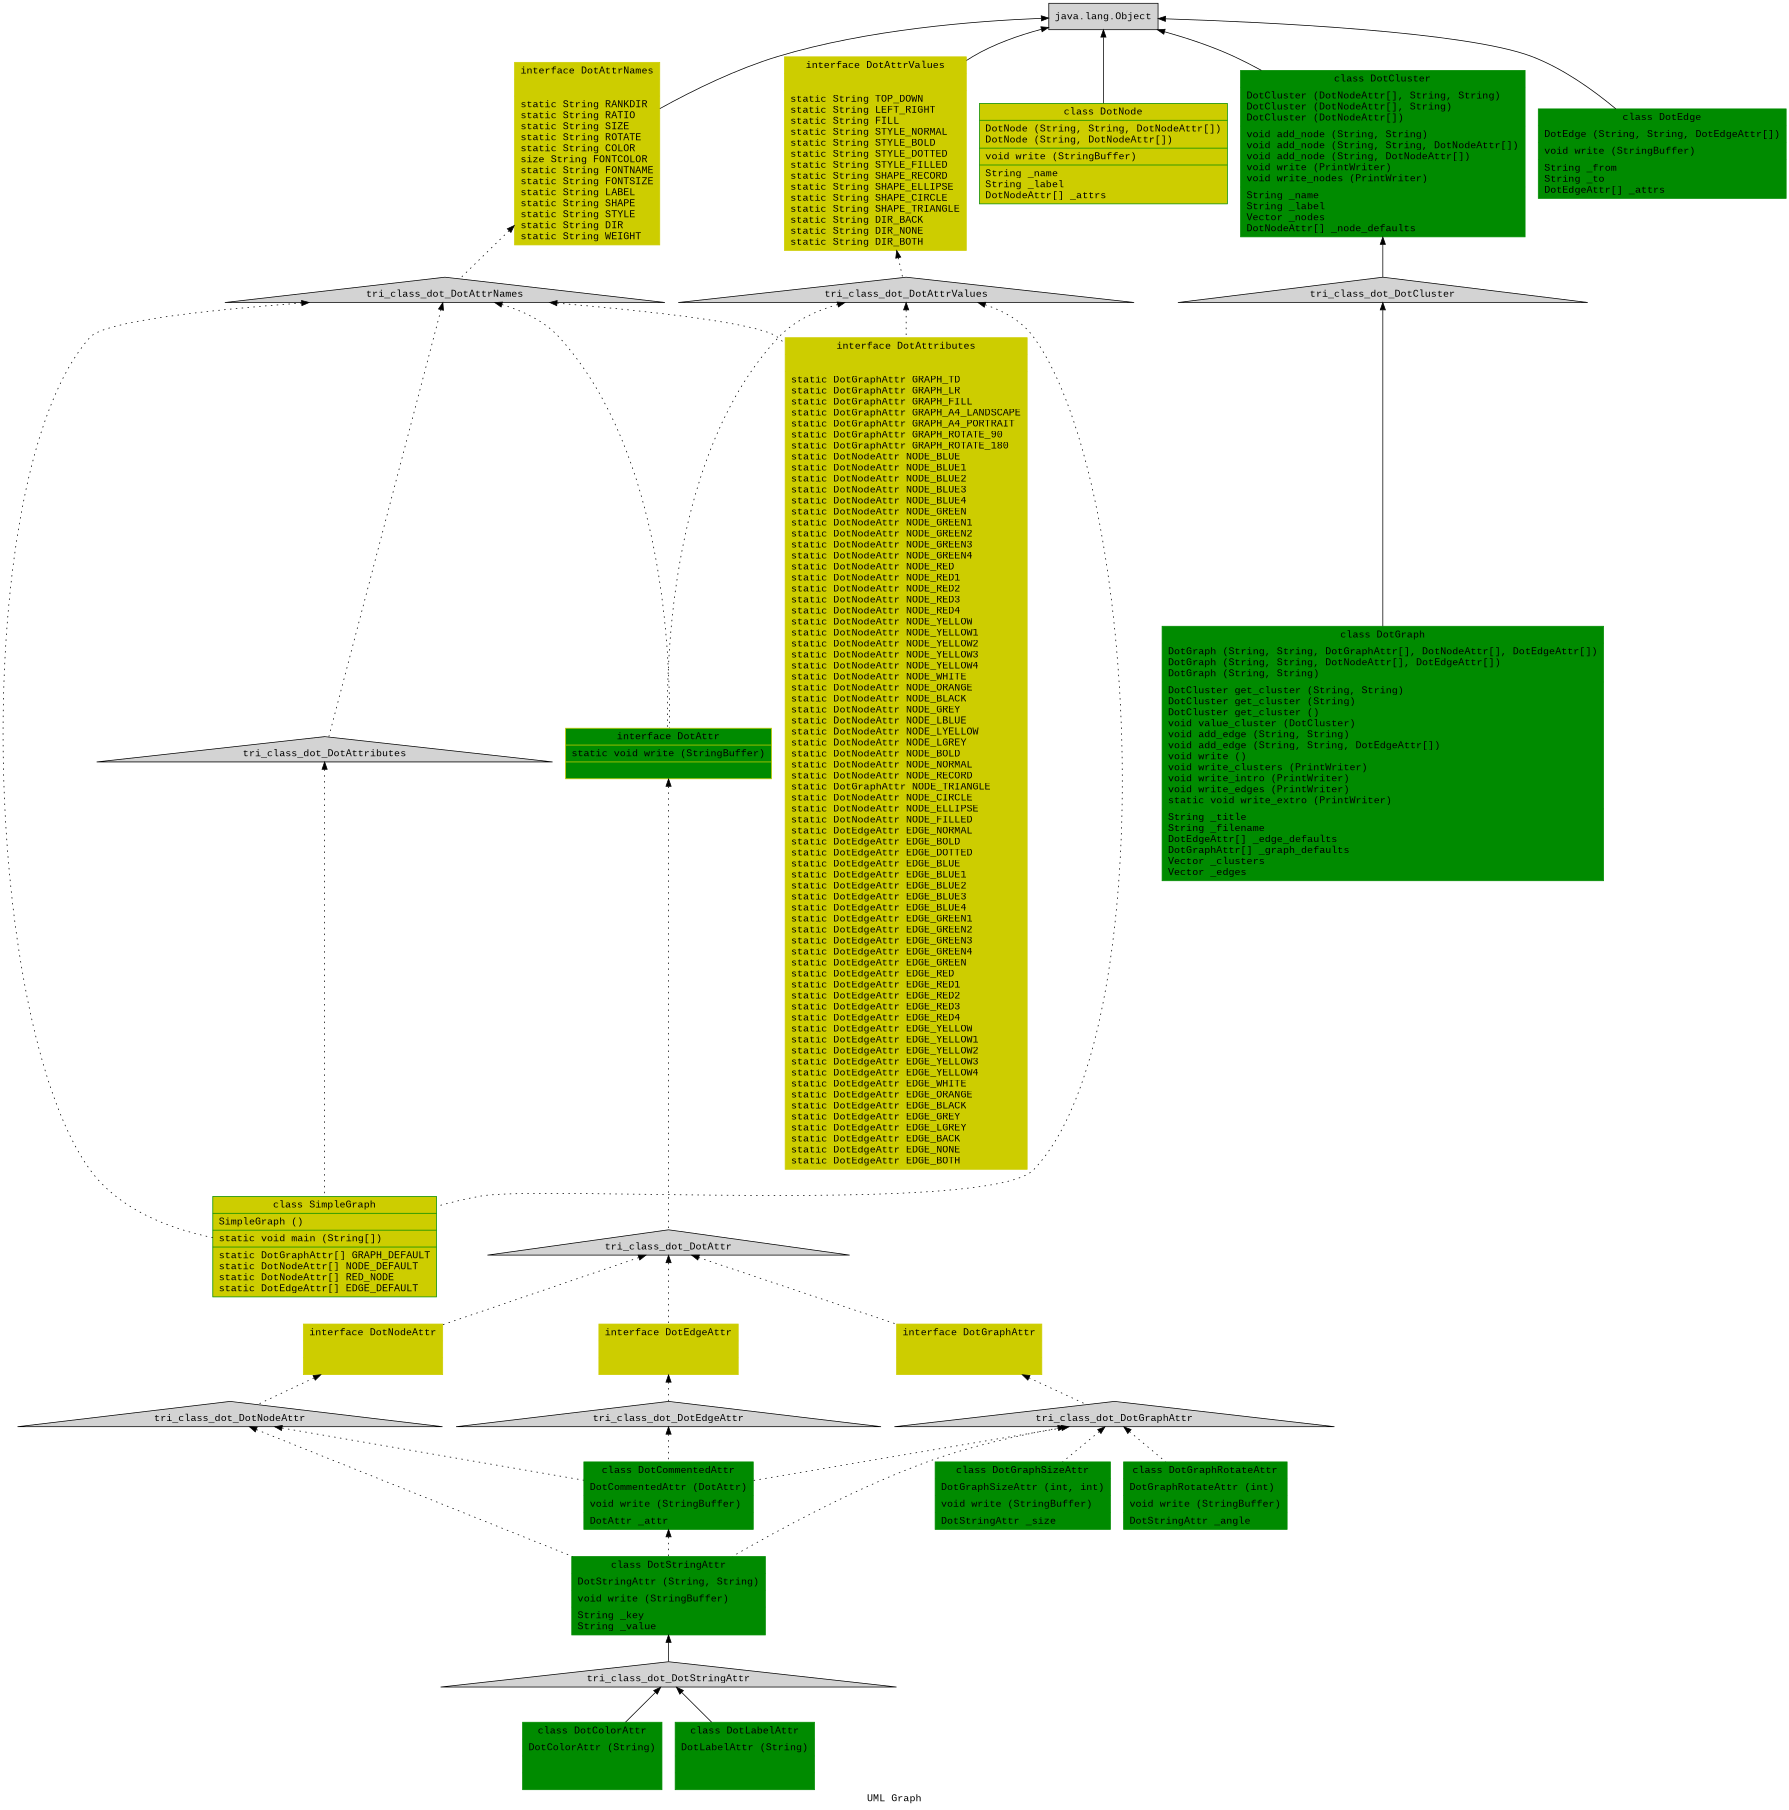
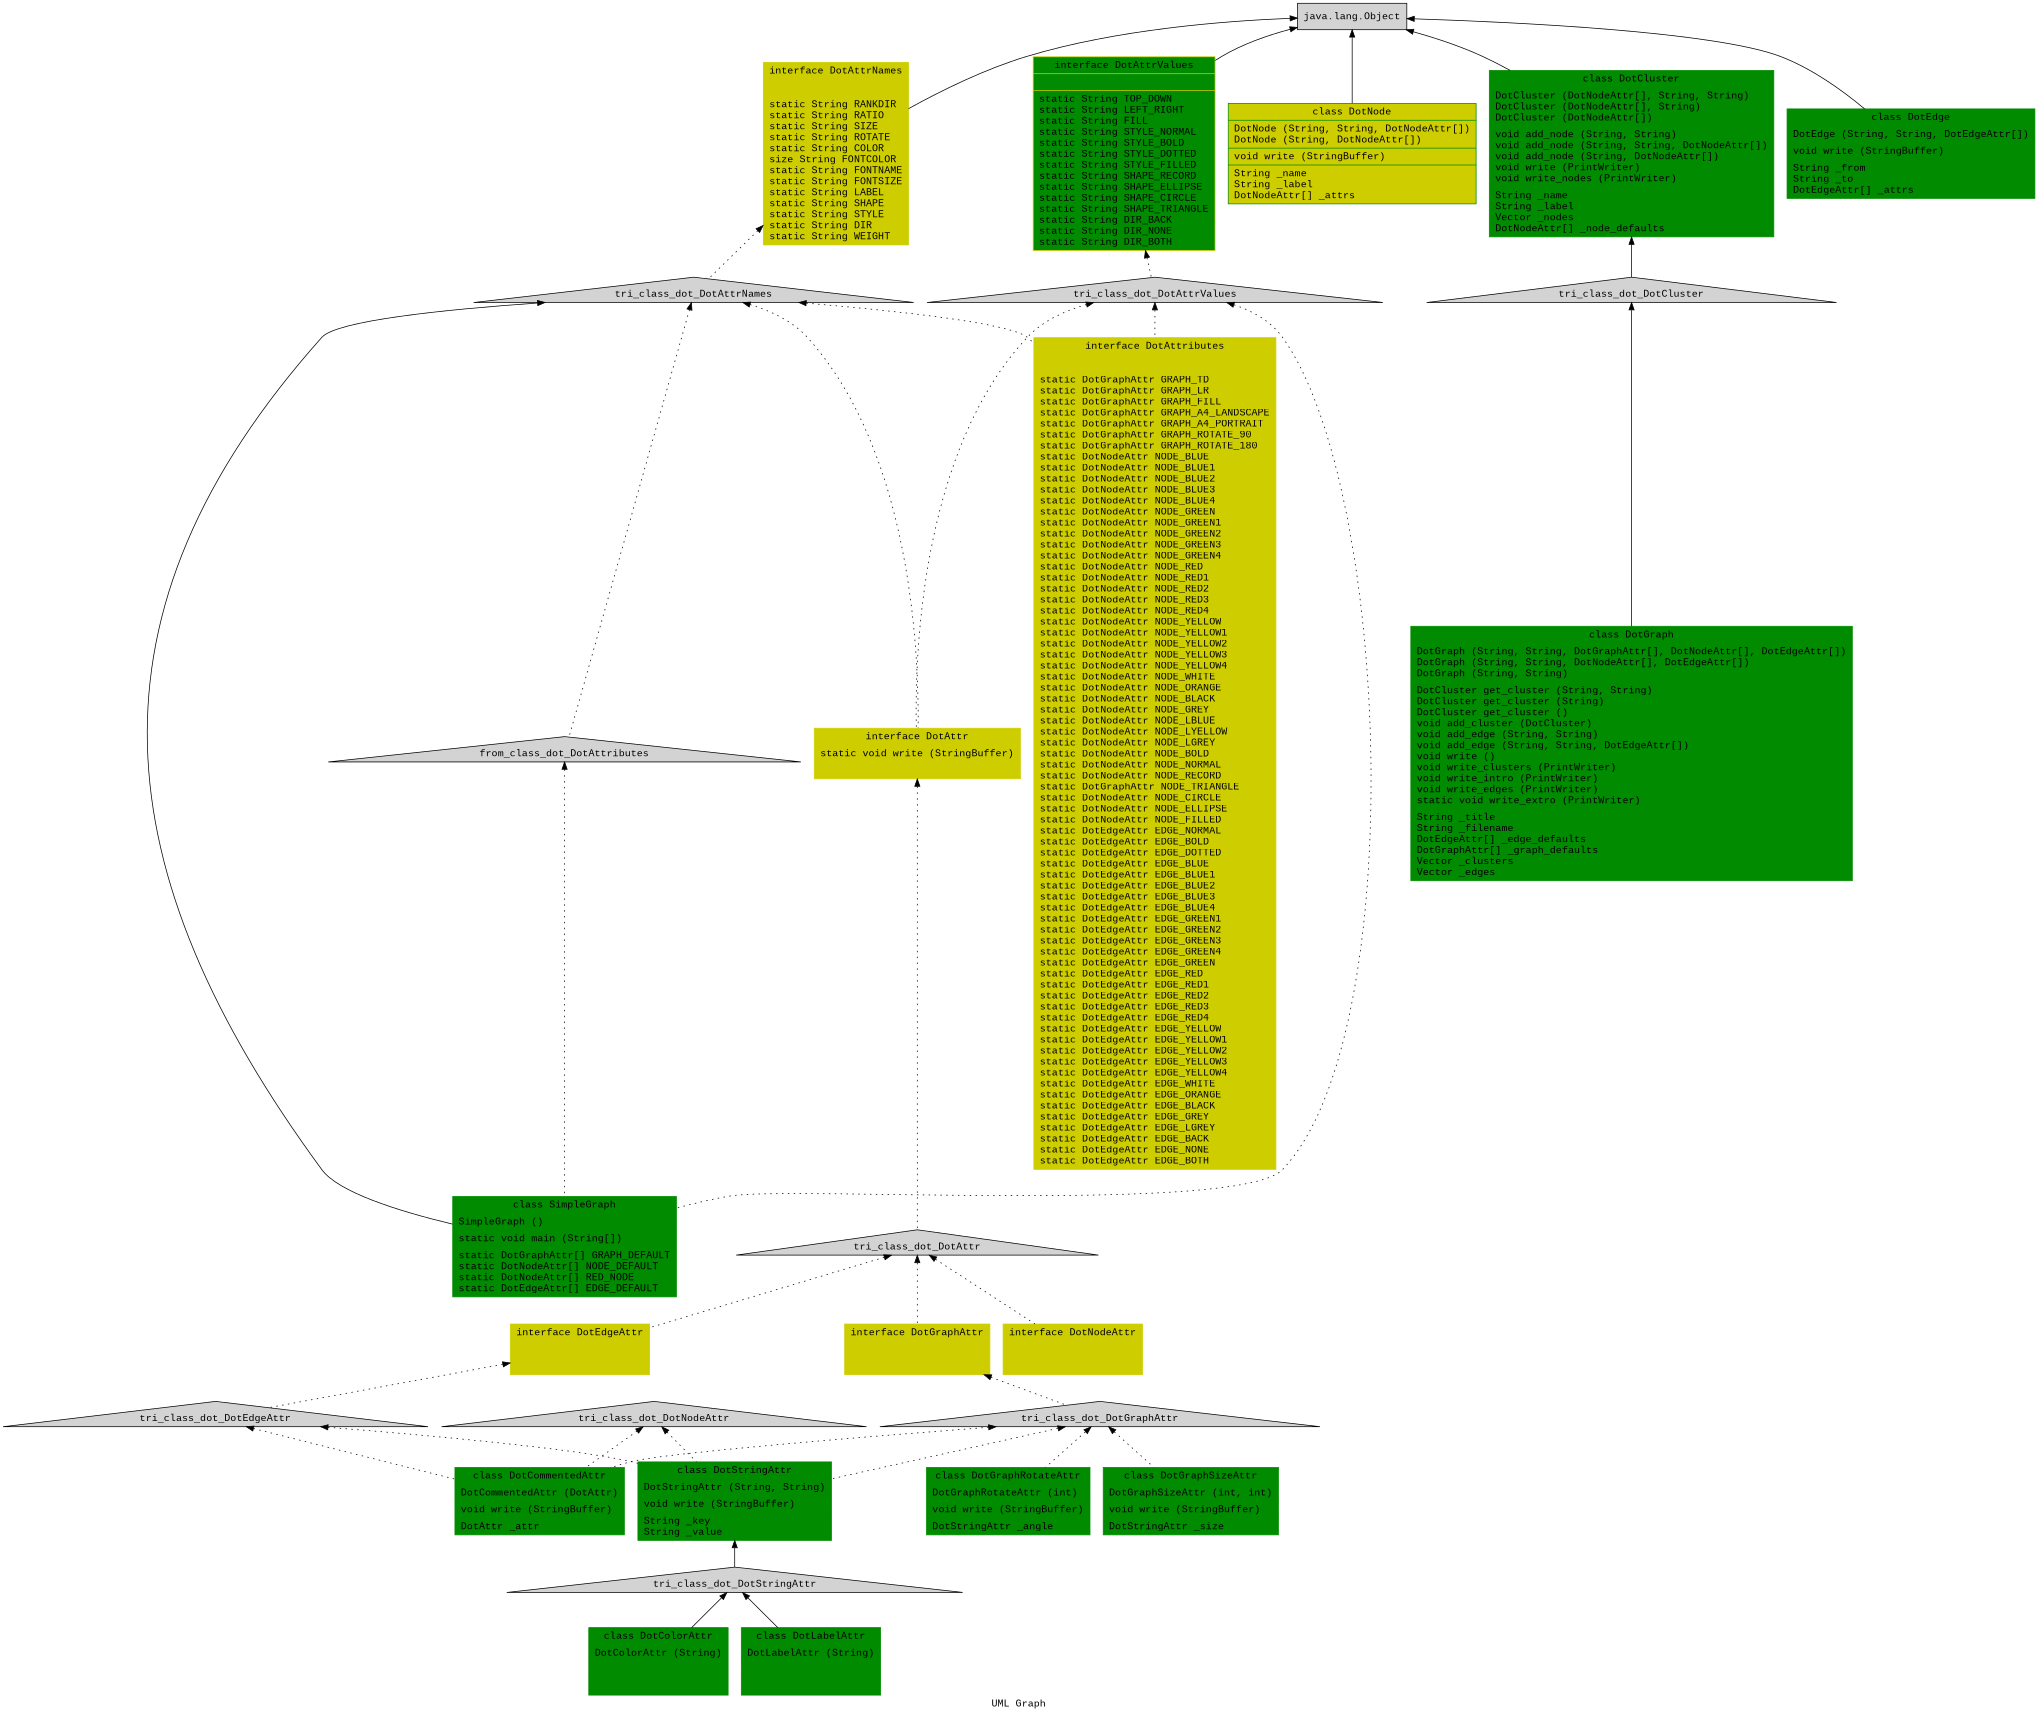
  digraph {
    fontname="Liberation Mono"
    label="UML Graph"
    rankdir=TD
    node [color=green4 fontname="Liberation Mono" shape=record style=filled]
    edge [color=black dir=back fontname="Liberation Mono" style=dotted]
    n1 [label="{class DotStringAttr\n|DotStringAttr (String, String)\l|void write (StringBuffer)\l|String _key\lString _value\l}"]
    tri_class_dot_DotStringAttr [shape=triangle color=""]
    n3 [label="{class DotColorAttr\n|DotColorAttr (String)\l||}"]
    n4 [label="{class DotLabelAttr\n|DotLabelAttr (String)\l||}"]
    n5 [label="{class DotGraphRotateAttr\n|DotGraphRotateAttr (int)\l|void write (StringBuffer)\l|DotStringAttr _angle\l}"]
    n6 [fillcolor=yellow3 label="{class DotNode\n|DotNode (String, String, DotNodeAttr[])\lDotNode (String, DotNodeAttr[])\l|void write (StringBuffer)\l|String _name\lString _label\lDotNodeAttr[] _attrs\l}"]
    n7 [color=yellow3 label="{interface DotEdgeAttr\n||}"]
    tri_class_dot_DotEdgeAttr [shape=triangle color=""]
    n9 [label="{class DotCommentedAttr\n|DotCommentedAttr (DotAttr)\l|void write (StringBuffer)\l|DotAttr _attr\l}"]
    n10 [color=yellow3 label="{interface DotAttrNames\n||static String RANKDIR\lstatic String RATIO\lstatic String SIZE\lstatic String ROTATE\lstatic String COLOR\lsize String FONTCOLOR\lstatic String FONTNAME\lstatic String FONTSIZE\lstatic String LABEL\lstatic String SHAPE\lstatic String STYLE\lstatic String DIR\lstatic String WEIGHT\l}"]
    tri_class_dot_DotAttrNames [shape=triangle color=""]
    n12 [color=yellow3 label="{interface DotAttributes\n||static DotGraphAttr GRAPH_TD\lstatic DotGraphAttr GRAPH_LR\lstatic DotGraphAttr GRAPH_FILL\lstatic DotGraphAttr GRAPH_A4_LANDSCAPE\lstatic DotGraphAttr GRAPH_A4_PORTRAIT\lstatic DotGraphAttr GRAPH_ROTATE_90\lstatic DotGraphAttr GRAPH_ROTATE_180\lstatic DotNodeAttr NODE_BLUE\lstatic DotNodeAttr NODE_BLUE1\lstatic DotNodeAttr NODE_BLUE2\lstatic DotNodeAttr NODE_BLUE3\lstatic DotNodeAttr NODE_BLUE4\lstatic DotNodeAttr NODE_GREEN\lstatic DotNodeAttr NODE_GREEN1\lstatic DotNodeAttr NODE_GREEN2\lstatic DotNodeAttr NODE_GREEN3\lstatic DotNodeAttr NODE_GREEN4\lstatic DotNodeAttr NODE_RED\lstatic DotNodeAttr NODE_RED1\lstatic DotNodeAttr NODE_RED2\lstatic DotNodeAttr NODE_RED3\lstatic DotNodeAttr NODE_RED4\lstatic DotNodeAttr NODE_YELLOW\lstatic DotNodeAttr NODE_YELLOW1\lstatic DotNodeAttr NODE_YELLOW2\lstatic DotNodeAttr NODE_YELLOW3\lstatic DotNodeAttr NODE_YELLOW4\lstatic DotNodeAttr NODE_WHITE\lstatic DotNodeAttr NODE_ORANGE\lstatic DotNodeAttr NODE_BLACK\lstatic DotNodeAttr NODE_GREY\lstatic DotNodeAttr NODE_LBLUE\lstatic DotNodeAttr NODE_LYELLOW\lstatic DotNodeAttr NODE_LGREY\lstatic DotNodeAttr NODE_BOLD\lstatic DotNodeAttr NODE_NORMAL\lstatic DotNodeAttr NODE_RECORD\lstatic DotGraphAttr NODE_TRIANGLE\lstatic DotNodeAttr NODE_CIRCLE\lstatic DotNodeAttr NODE_ELLIPSE\lstatic DotNodeAttr NODE_FILLED\lstatic DotEdgeAttr EDGE_NORMAL\lstatic DotEdgeAttr EDGE_BOLD\lstatic DotEdgeAttr EDGE_DOTTED\lstatic DotEdgeAttr EDGE_BLUE\lstatic DotEdgeAttr EDGE_BLUE1\lstatic DotEdgeAttr EDGE_BLUE2\lstatic DotEdgeAttr EDGE_BLUE3\lstatic DotEdgeAttr EDGE_BLUE4\lstatic DotEdgeAttr EDGE_GREEN1\lstatic DotEdgeAttr EDGE_GREEN2\lstatic DotEdgeAttr EDGE_GREEN3\lstatic DotEdgeAttr EDGE_GREEN4\lstatic DotEdgeAttr EDGE_GREEN\lstatic DotEdgeAttr EDGE_RED\lstatic DotEdgeAttr EDGE_RED1\lstatic DotEdgeAttr EDGE_RED2\lstatic DotEdgeAttr EDGE_RED3\lstatic DotEdgeAttr EDGE_RED4\lstatic DotEdgeAttr EDGE_YELLOW\lstatic DotEdgeAttr EDGE_YELLOW1\lstatic DotEdgeAttr EDGE_YELLOW2\lstatic DotEdgeAttr EDGE_YELLOW3\lstatic DotEdgeAttr EDGE_YELLOW4\lstatic DotEdgeAttr EDGE_WHITE\lstatic DotEdgeAttr EDGE_ORANGE\lstatic DotEdgeAttr EDGE_BLACK\lstatic DotEdgeAttr EDGE_GREY\lstatic DotEdgeAttr EDGE_LGREY\lstatic DotEdgeAttr EDGE_BACK\lstatic DotEdgeAttr EDGE_NONE\lstatic DotEdgeAttr EDGE_BOTH\l}"]
-   n13 [label="{class SimpleGraph\n|SimpleGraph ()\l|static void main (String[])\l|static DotGraphAttr[] GRAPH_DEFAULT\lstatic DotNodeAttr[] NODE_DEFAULT\lstatic DotNodeAttr[] RED_NODE\lstatic DotEdgeAttr[] EDGE_DEFAULT\l}" fillcolor=yellow3]
-   n14 [color=yellow3 label="{interface DotAttr\n|static void write (StringBuffer)\l|}" fillcolor=green4]
-   tri_class_dot_DotAttributes [shape=triangle color=""]
+   n13 [label="{class SimpleGraph\n|SimpleGraph ()\l|static void main (String[])\l|static DotGraphAttr[] GRAPH_DEFAULT\lstatic DotNodeAttr[] NODE_DEFAULT\lstatic DotNodeAttr[] RED_NODE\lstatic DotEdgeAttr[] EDGE_DEFAULT\l}"]
+   n14 [color=yellow3 label="{interface DotAttr\n|static void write (StringBuffer)\l|}"]
+   tri_class_dot_DotAttributes [shape=triangle label=from_class_dot_DotAttributes color=""]
    tri_class_dot_DotAttr [shape=triangle color=""]
-   n17 [label="{class DotGraph\n|DotGraph (String, String, DotGraphAttr[], DotNodeAttr[], DotEdgeAttr[])\lDotGraph (String, String, DotNodeAttr[], DotEdgeAttr[])\lDotGraph (String, String)\l|DotCluster get_cluster (String, String)\lDotCluster get_cluster (String)\lDotCluster get_cluster ()\lvoid value_cluster (DotCluster)\lvoid add_edge (String, String)\lvoid add_edge (String, String, DotEdgeAttr[])\lvoid write ()\lvoid write_clusters (PrintWriter)\lvoid write_intro (PrintWriter)\lvoid write_edges (PrintWriter)\lstatic void write_extro (PrintWriter)\l|String _title\lString _filename\lDotEdgeAttr[] _edge_defaults\lDotGraphAttr[] _graph_defaults\lVector _clusters\lVector _edges\l}"]
+   n17 [label="{class DotGraph\n|DotGraph (String, String, DotGraphAttr[], DotNodeAttr[], DotEdgeAttr[])\lDotGraph (String, String, DotNodeAttr[], DotEdgeAttr[])\lDotGraph (String, String)\l|DotCluster get_cluster (String, String)\lDotCluster get_cluster (String)\lDotCluster get_cluster ()\lvoid add_cluster (DotCluster)\lvoid add_edge (String, String)\lvoid add_edge (String, String, DotEdgeAttr[])\lvoid write ()\lvoid write_clusters (PrintWriter)\lvoid write_intro (PrintWriter)\lvoid write_edges (PrintWriter)\lstatic void write_extro (PrintWriter)\l|String _title\lString _filename\lDotEdgeAttr[] _edge_defaults\lDotGraphAttr[] _graph_defaults\lVector _clusters\lVector _edges\l}"]
    n18 [label="{class DotCluster\n|DotCluster (DotNodeAttr[], String, String)\lDotCluster (DotNodeAttr[], String)\lDotCluster (DotNodeAttr[])\l|void add_node (String, String)\lvoid add_node (String, String, DotNodeAttr[])\lvoid add_node (String, DotNodeAttr[])\lvoid write (PrintWriter)\lvoid write_nodes (PrintWriter)\l|String _name\lString _label\lVector _nodes\lDotNodeAttr[] _node_defaults\l}"]
    tri_class_dot_DotCluster [shape=triangle color=""]
    n20 [label="{class DotGraphSizeAttr\n|DotGraphSizeAttr (int, int)\l|void write (StringBuffer)\l|DotStringAttr _size\l}"]
    n21 [label="{class DotEdge\n|DotEdge (String, String, DotEdgeAttr[])\l|void write (StringBuffer)\l|String _from\lString _to\lDotEdgeAttr[] _attrs\l}"]
    n22 [color=yellow3 label="{interface DotGraphAttr\n||}"]
    tri_class_dot_DotGraphAttr [shape=triangle color=""]
-   n24 [color=yellow3 label="{interface DotAttrValues\n||static String TOP_DOWN\lstatic String LEFT_RIGHT\lstatic String FILL\lstatic String STYLE_NORMAL\lstatic String STYLE_BOLD\lstatic String STYLE_DOTTED\lstatic String STYLE_FILLED\lstatic String SHAPE_RECORD\lstatic String SHAPE_ELLIPSE\lstatic String SHAPE_CIRCLE\lstatic String SHAPE_TRIANGLE\lstatic String DIR_BACK\lstatic String DIR_NONE\lstatic String DIR_BOTH\l}"]
+   n24 [color=yellow3 label="{interface DotAttrValues\n||static String TOP_DOWN\lstatic String LEFT_RIGHT\lstatic String FILL\lstatic String STYLE_NORMAL\lstatic String STYLE_BOLD\lstatic String STYLE_DOTTED\lstatic String STYLE_FILLED\lstatic String SHAPE_RECORD\lstatic String SHAPE_ELLIPSE\lstatic String SHAPE_CIRCLE\lstatic String SHAPE_TRIANGLE\lstatic String DIR_BACK\lstatic String DIR_NONE\lstatic String DIR_BOTH\l}" fillcolor=green4]
    tri_class_dot_DotAttrValues [shape=triangle color=""]
    n26 [color=yellow3 label="{interface DotNodeAttr\n||}"]
    tri_class_dot_DotNodeAttr [shape=triangle color=""]
    n28 [label="java.lang.Object" color=""]
    n1 -> tri_class_dot_DotStringAttr [style=""]
    tri_class_dot_DotStringAttr -> n3 [style=""]
    tri_class_dot_DotStringAttr -> n4 [style=""]
    n7 -> tri_class_dot_DotEdgeAttr
-   n9 -> n1
+   tri_class_dot_DotEdgeAttr -> n1
    tri_class_dot_DotEdgeAttr -> n9
    n10 -> tri_class_dot_DotAttrNames
    tri_class_dot_DotAttrNames -> n12
-   tri_class_dot_DotAttrNames -> n13
+   tri_class_dot_DotAttrNames -> n13 [style=solid]
    tri_class_dot_DotAttrNames -> n14
    tri_class_dot_DotAttrNames -> tri_class_dot_DotAttributes
    n14 -> tri_class_dot_DotAttr
    tri_class_dot_DotAttributes -> n13
    tri_class_dot_DotAttr -> n7
    tri_class_dot_DotAttr -> n22
    tri_class_dot_DotAttr -> n26
    n18 -> tri_class_dot_DotCluster [style=""]
    tri_class_dot_DotCluster -> n17 [style=""]
    n22 -> tri_class_dot_DotGraphAttr
    tri_class_dot_DotGraphAttr -> n1
    tri_class_dot_DotGraphAttr -> n5
    tri_class_dot_DotGraphAttr -> n9
    tri_class_dot_DotGraphAttr -> n20
    n24 -> tri_class_dot_DotAttrValues
    tri_class_dot_DotAttrValues -> n12
    tri_class_dot_DotAttrValues -> n13
    tri_class_dot_DotAttrValues -> n14
-   n26 -> tri_class_dot_DotNodeAttr
    tri_class_dot_DotNodeAttr -> n1
    tri_class_dot_DotNodeAttr -> n9
    n28 -> n6 [style=""]
    n28 -> n10 [style=""]
    n28 -> n18 [style=""]
    n28 -> n21 [style=""]
    n28 -> n24 [style=""]
  }
